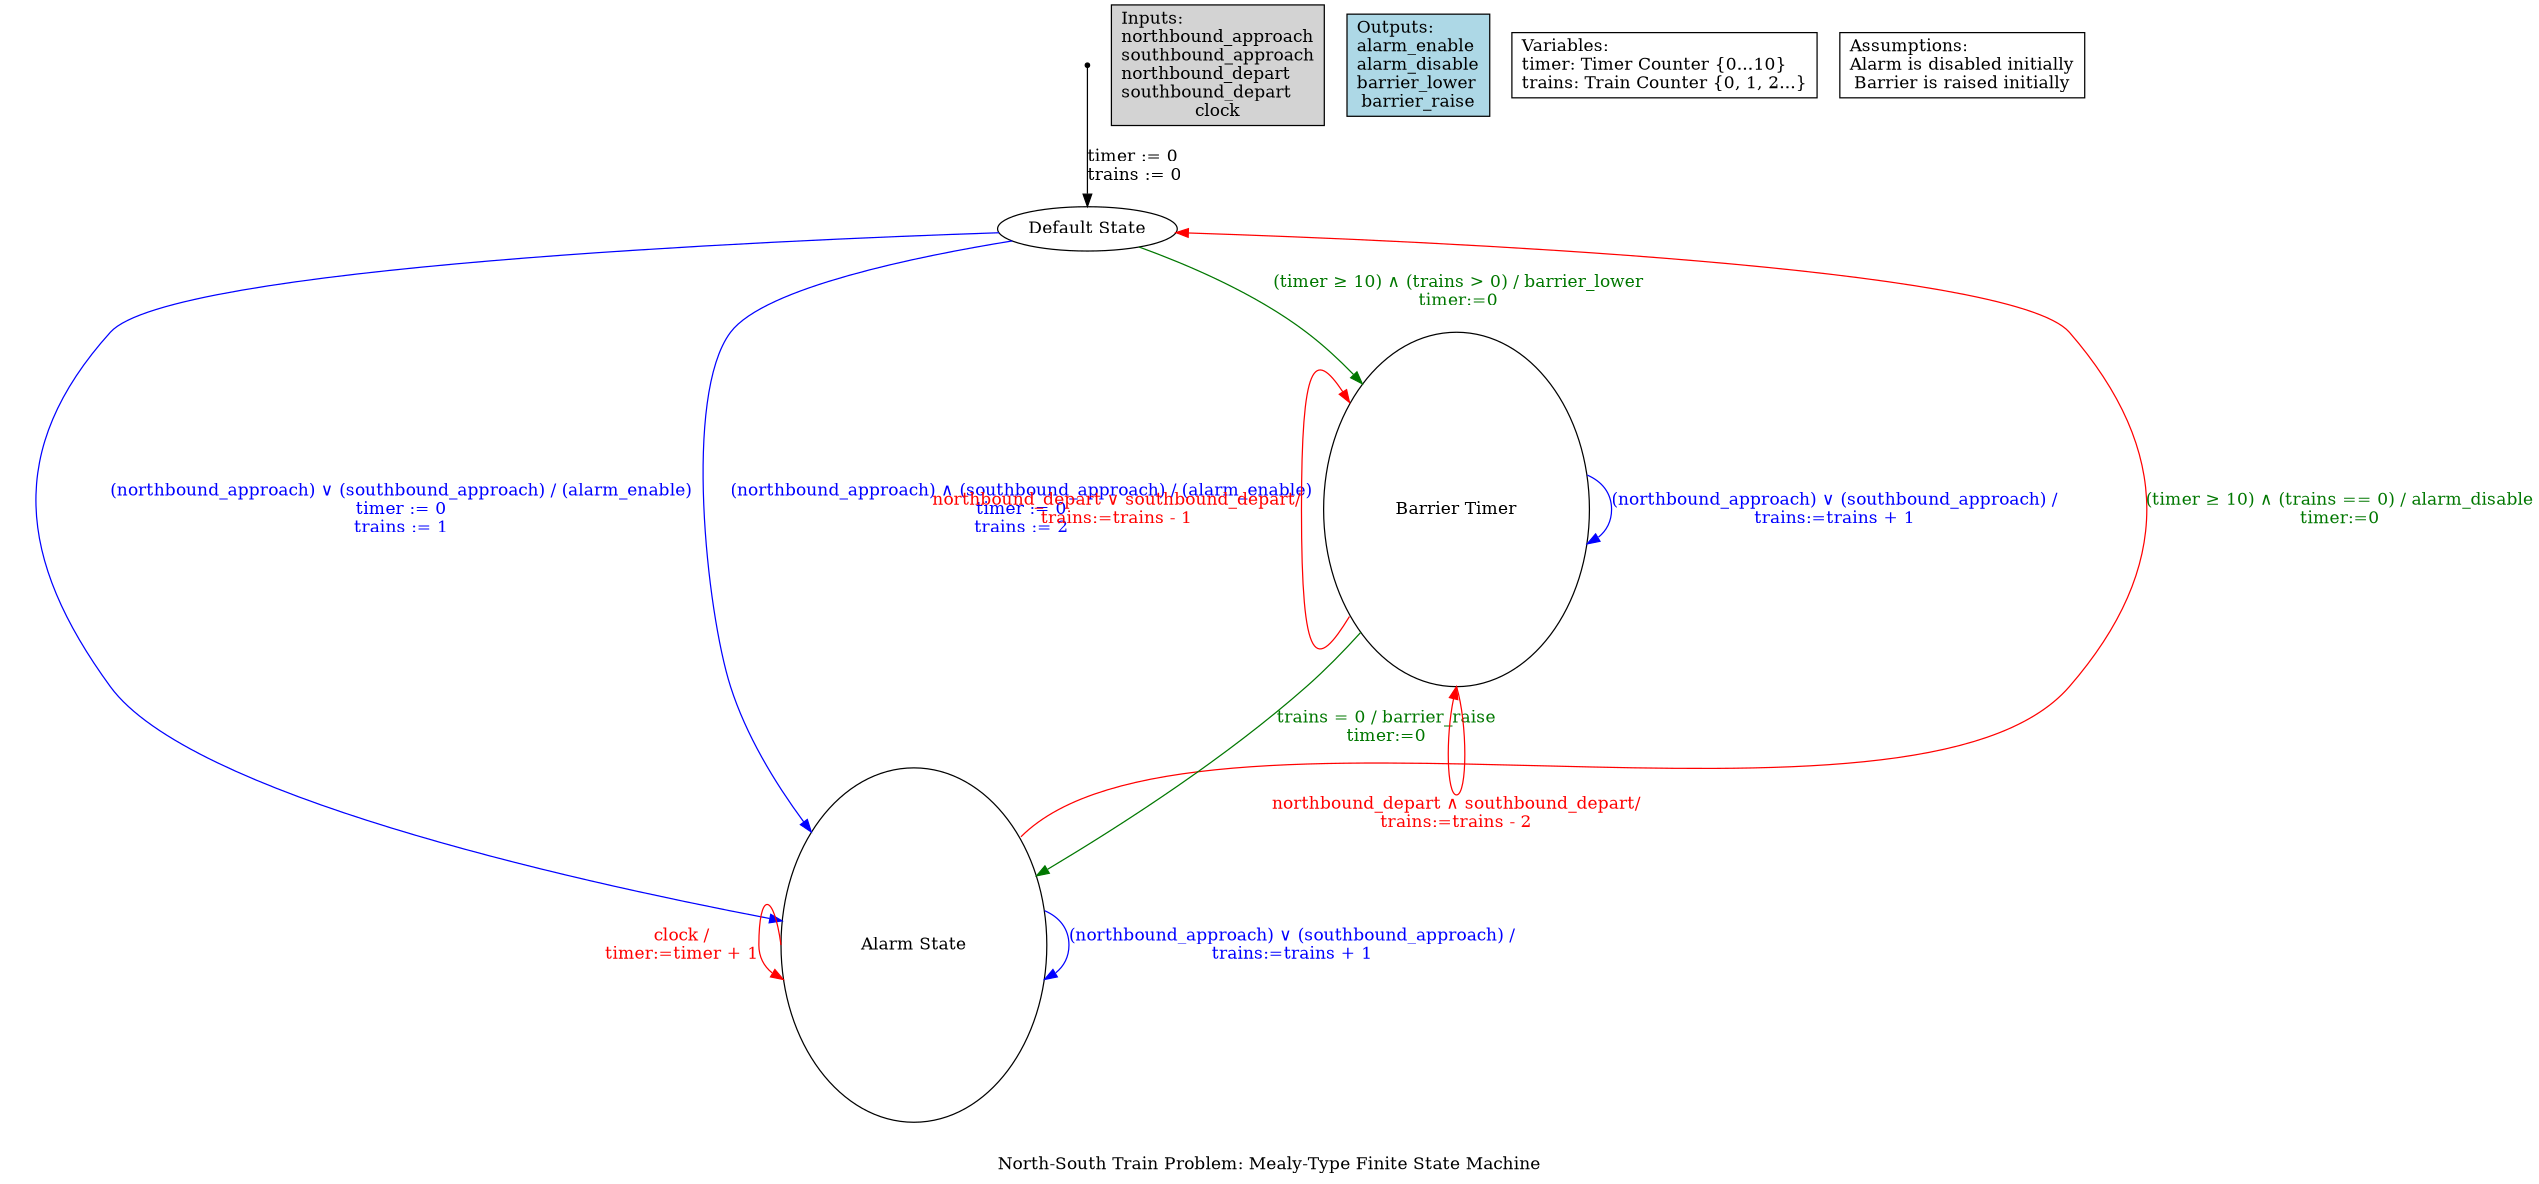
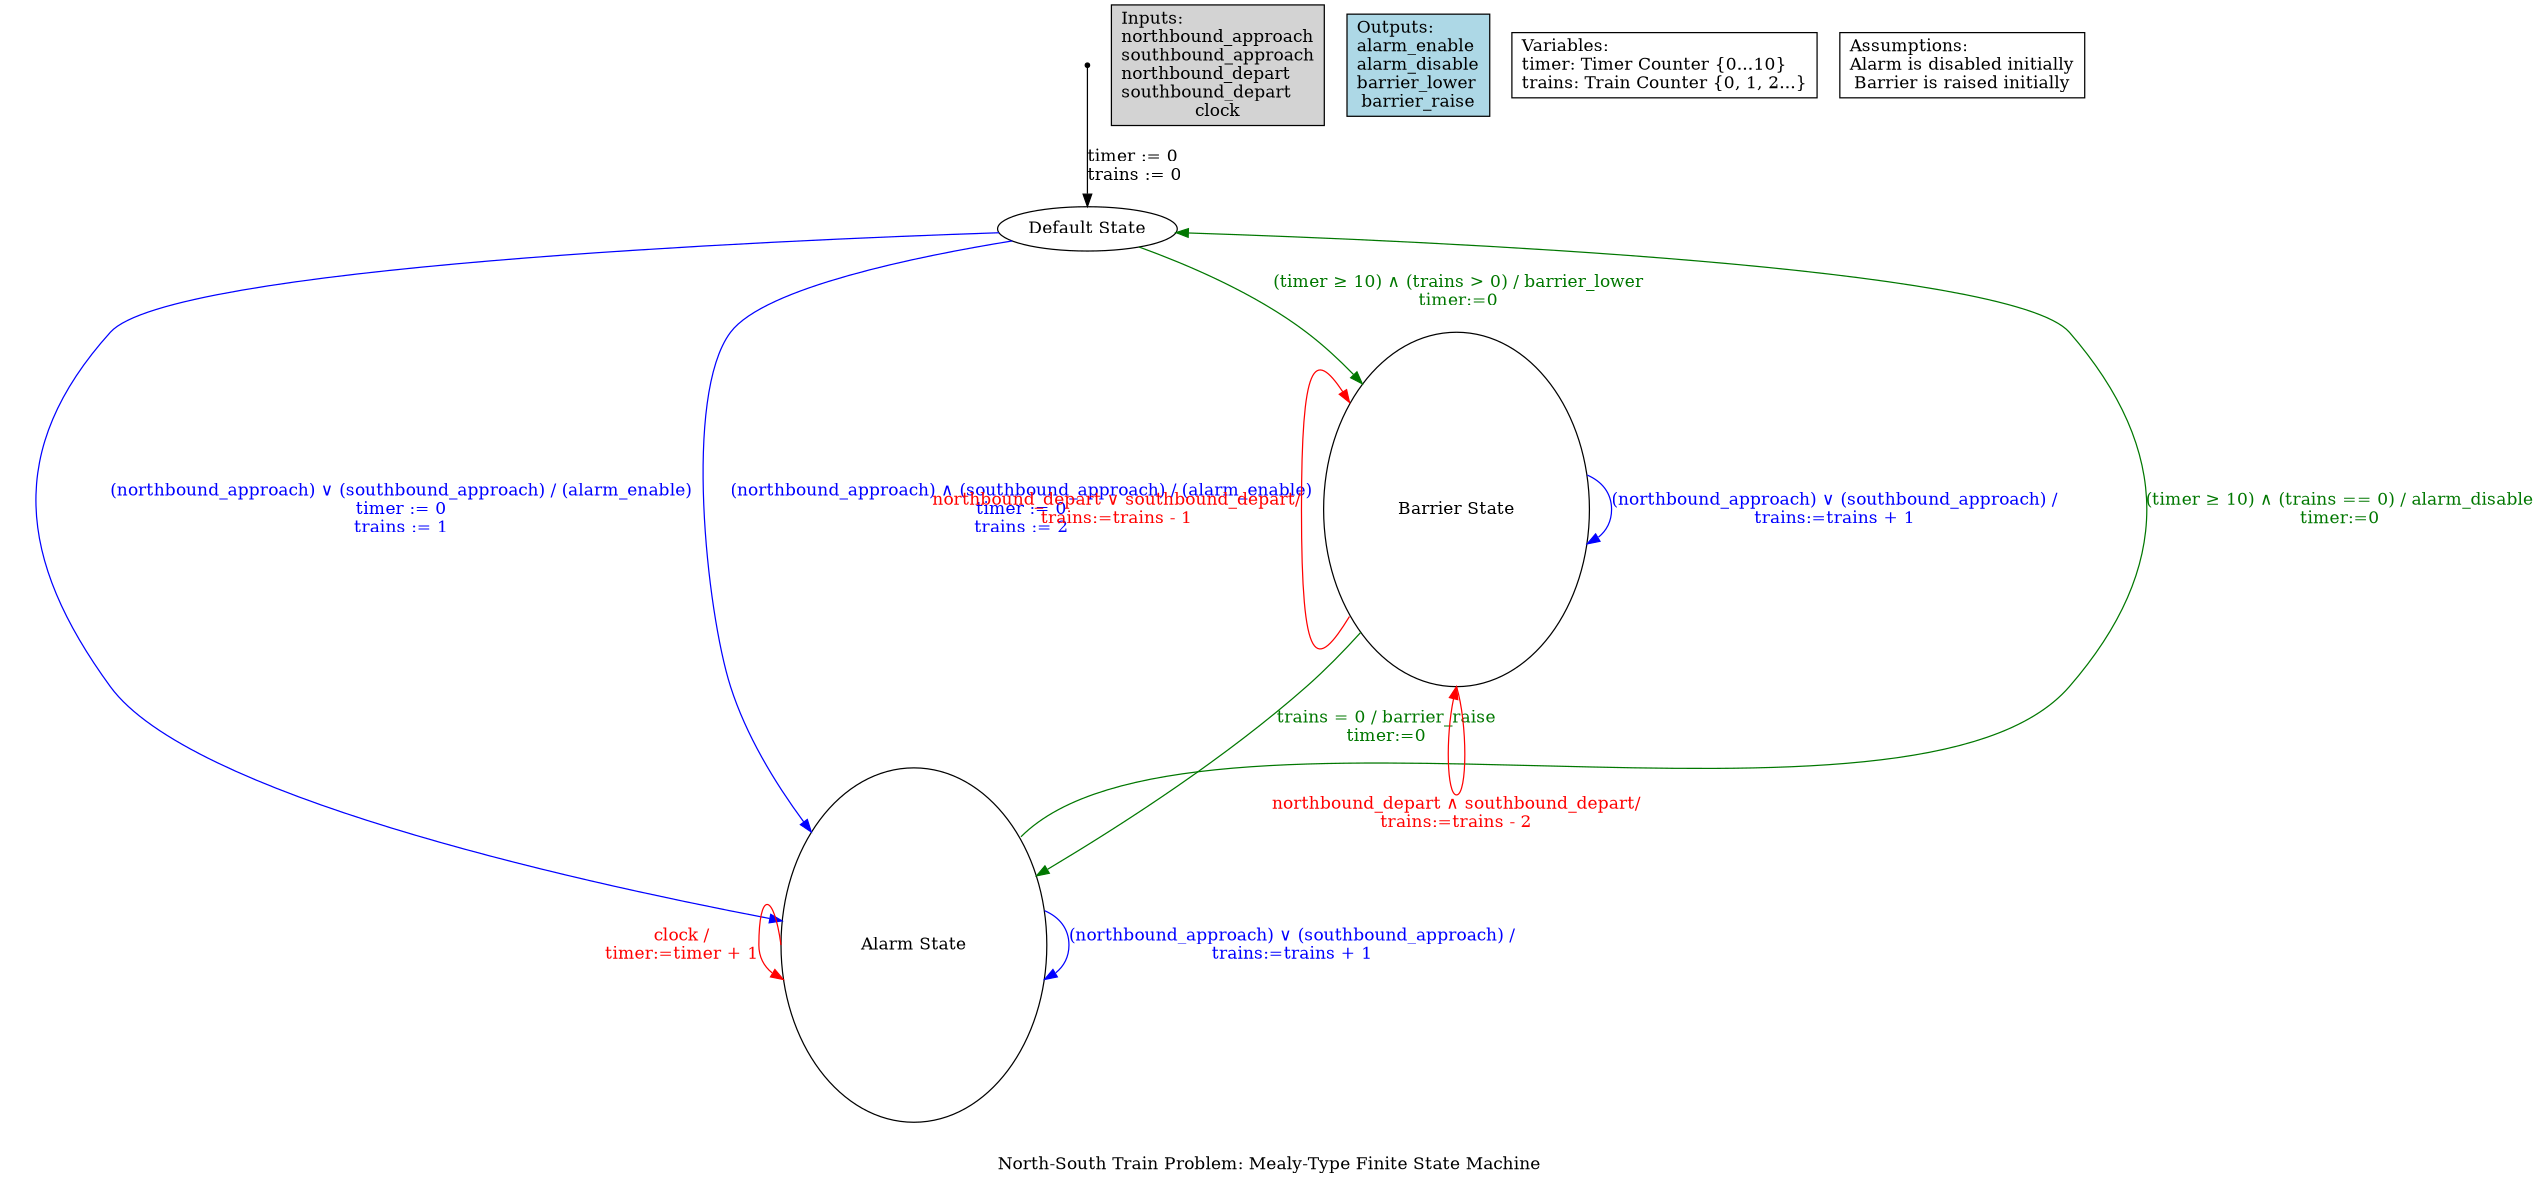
  digraph {
    label="North-South Train Problem: Mealy-Type Finite State Machine"
    node [shape=box]
    edge [color="#0000FF" fontcolor="#0000FF"]
    Start [shape=point]
    "Default State" [shape=""]
    "Alarm State" [height=4 width=3 shape=""]
-   "Barrier State" [height=4 width=3 label="Barrier Timer" shape=""]
+   "Barrier State" [height=4 width=3 shape=""]
    n5 [fillcolor=lightgray label="Inputs:\lnorthbound_approach\lsouthbound_approach\lnorthbound_depart\lsouthbound_depart\lclock" style=filled]
    n6 [fillcolor=lightblue label="Outputs:\lalarm_enable\lalarm_disable\lbarrier_lower\lbarrier_raise" style=filled]
    n7 [fillcolor=lightgreen label="Variables:\ltimer: Timer Counter {0...10}\ltrains: Train Counter {0, 1, 2...}"]
    n8 [label="Assumptions:\lAlarm is disabled initially\lBarrier is raised initially"]
    Start -> "Default State" [color="#000000" fontcolor="#000000" label="timer := 0\ltrains := 0"]
    "Default State" -> "Alarm State" [label="(northbound_approach) ∨ (southbound_approach) / (alarm_enable)\ntimer := 0\ntrains := 1"]
    "Default State" -> "Alarm State" [label="(northbound_approach) ∧ (southbound_approach) / (alarm_enable)\ntimer := 0\ntrains := 2"]
    "Default State" -> "Barrier State" [color="#007700" fontcolor="#007700" label="(timer ≥ 10) ∧ (trains > 0) / barrier_lower\ltimer:=0"]
-   "Alarm State" -> "Default State" [color="#ff0000" fontcolor="#007700" label="(timer ≥ 10) ∧ (trains == 0) / alarm_disable\ltimer:=0" tailport=ne]
+   "Alarm State" -> "Default State" [color="#007700" fontcolor="#007700" label="(timer ≥ 10) ∧ (trains == 0) / alarm_disable\ltimer:=0" tailport=ne]
    "Alarm State" -> "Alarm State" [color="#ff0000" fontcolor="#ff0000" label="clock /\ntimer:=timer + 1" tailport=w]
    "Alarm State" -> "Alarm State" [color="#0000ff" fontcolor="#0000ff" label="(northbound_approach) ∨ (southbound_approach) /\ltrains:=trains + 1"]
    "Barrier State" -> "Alarm State" [color="#007700" fontcolor="#007700" label="trains = 0 / barrier_raise\ltimer:=0"]
    "Barrier State" -> "Barrier State" [color="#ff0000" fontcolor="#ff0000" headport=nw label="northbound_depart ∨ southbound_depart/\ltrains:=trains - 1" tailport=sw]
    "Barrier State" -> "Barrier State" [color="#ff0000" fontcolor="#ff0000" headport=s label="northbound_depart ∧ southbound_depart/\ltrains:=trains - 2" tailport=s]
    "Barrier State" -> "Barrier State" [label="(northbound_approach) ∨ (southbound_approach) /\ltrains:=trains + 1"]
  }
